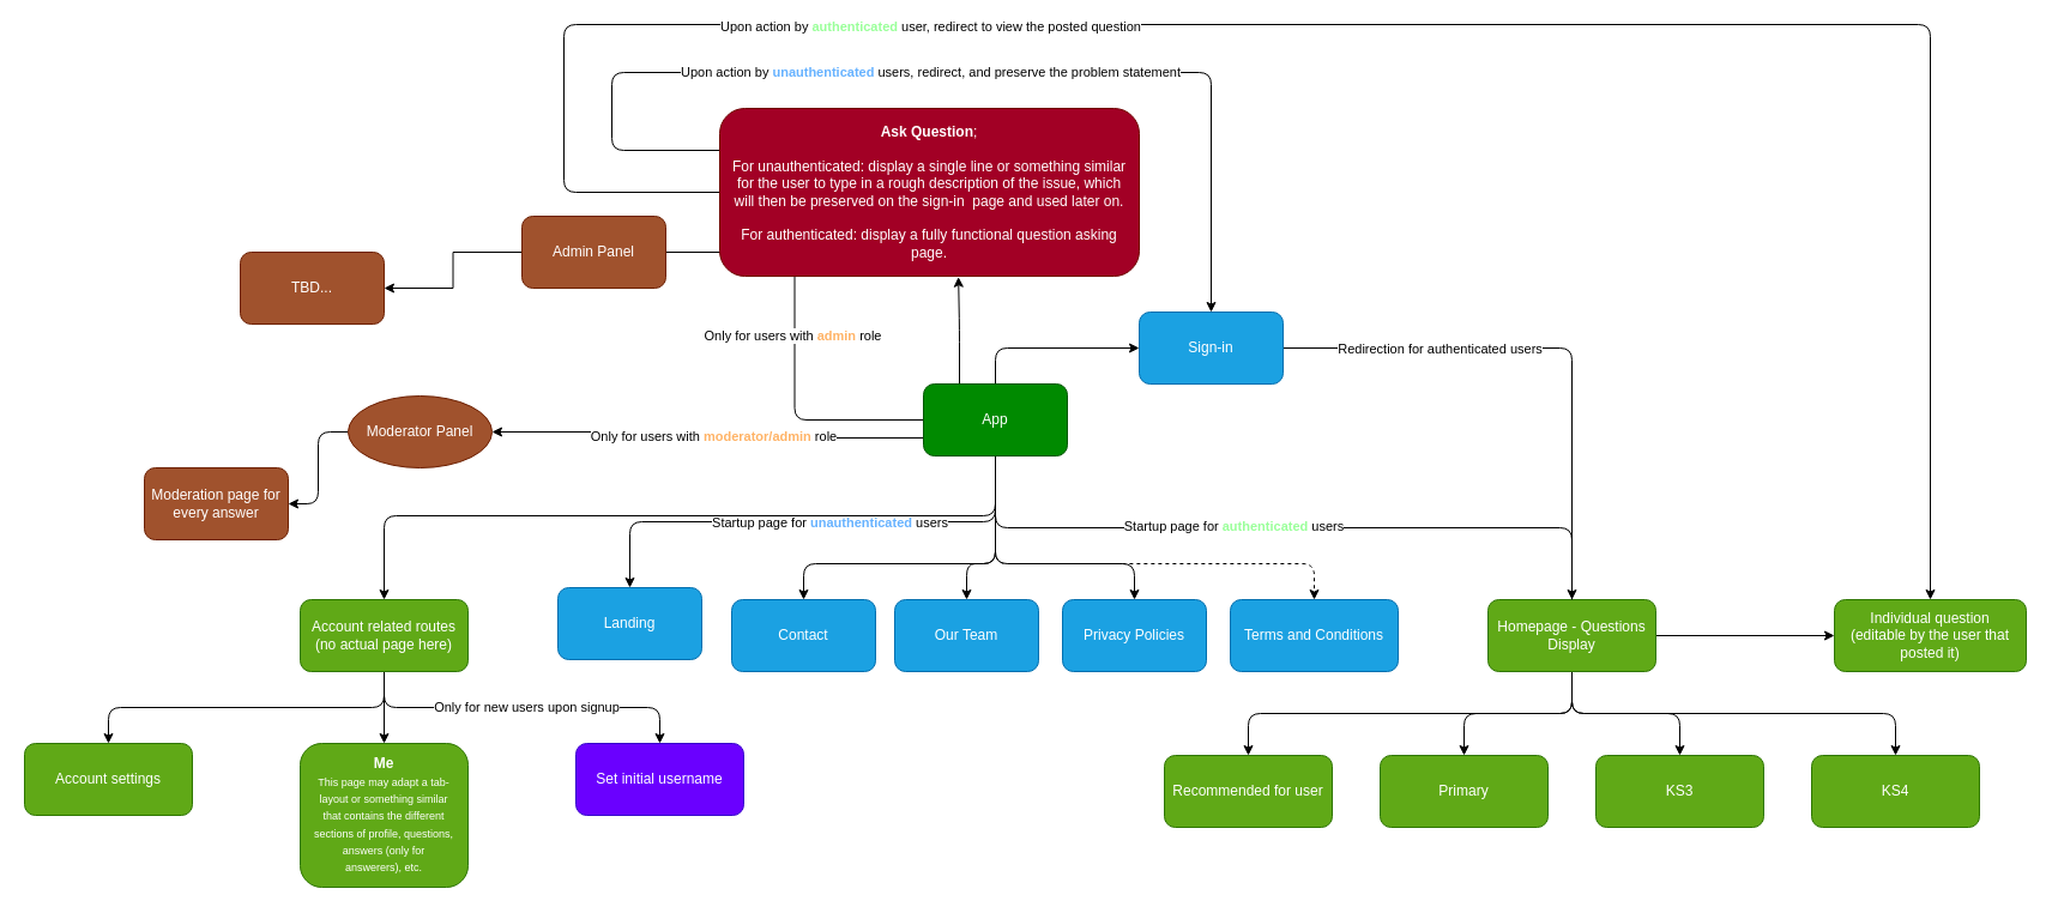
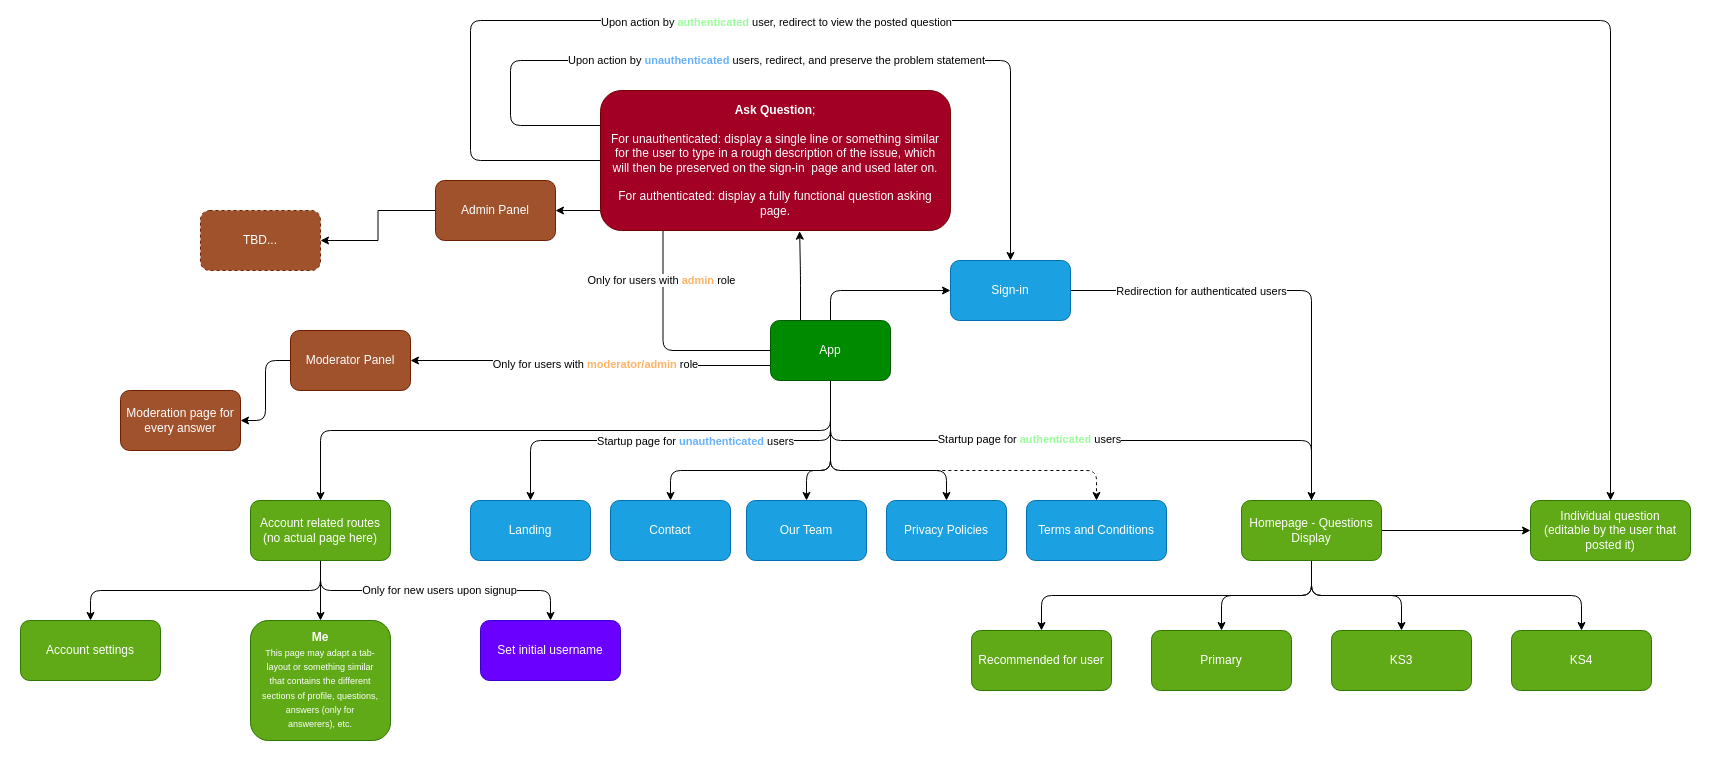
  <mxCell id="0" />
  <mxCell id="1" parent="0" />
  <mxCell id="2" style="edgeStyle=orthogonalEdgeStyle;rounded=1;orthogonalLoop=1;jettySize=auto;html=1;exitX=0.5;exitY=1;exitDx=0;exitDy=0;entryX=0.5;entryY=0;entryDx=0;entryDy=0;" edge="1" parent="1" source="17" target="24"><mxGeometry relative="1" as="geometry" /></mxCell>
  <mxCell id="3" value="Startup page for &lt;b&gt;&lt;font color=&quot;#99ff99&quot;&gt;authenticated&lt;/font&gt;&lt;/b&gt; users" style="edgeLabel;html=1;align=center;verticalAlign=middle;resizable=0;points=[];" vertex="1" connectable="0" parent="2"><mxGeometry x="-0.274" y="2" relative="1" as="geometry"><mxPoint x="40" as="offset" /></mxGeometry></mxCell>
  <mxCell id="4" style="edgeStyle=orthogonalEdgeStyle;rounded=1;orthogonalLoop=1;jettySize=auto;html=1;exitX=0.5;exitY=1;exitDx=0;exitDy=0;entryX=0.5;entryY=0;entryDx=0;entryDy=0;" edge="1" parent="1" source="17" target="18"><mxGeometry relative="1" as="geometry" /></mxCell>
  <mxCell id="5" value="Startup page for&amp;nbsp;&lt;b&gt;&lt;font color=&quot;#66b2ff&quot;&gt;unauthenticated&lt;/font&gt;&lt;/b&gt;&amp;nbsp;users" style="edgeLabel;html=1;align=center;verticalAlign=middle;resizable=0;points=[];" vertex="1" connectable="0" parent="4"><mxGeometry x="-0.114" relative="1" as="geometry"><mxPoint x="-10" as="offset" /></mxGeometry></mxCell>
  <mxCell id="6" style="edgeStyle=orthogonalEdgeStyle;rounded=1;orthogonalLoop=1;jettySize=auto;html=1;exitX=0.5;exitY=1;exitDx=0;exitDy=0;" edge="1" parent="1" source="17" target="30"><mxGeometry relative="1" as="geometry"><Array as="points"><mxPoint x="830" y="470" /><mxPoint x="670" y="470" /></Array></mxGeometry></mxCell>
  <mxCell id="7" style="edgeStyle=orthogonalEdgeStyle;rounded=1;orthogonalLoop=1;jettySize=auto;html=1;exitX=0.5;exitY=1;exitDx=0;exitDy=0;" edge="1" parent="1" source="17" target="29"><mxGeometry relative="1" as="geometry"><Array as="points"><mxPoint x="830" y="470" /><mxPoint x="806" y="470" /></Array></mxGeometry></mxCell>
  <mxCell id="8" style="edgeStyle=orthogonalEdgeStyle;rounded=1;orthogonalLoop=1;jettySize=auto;html=1;exitX=0.5;exitY=1;exitDx=0;exitDy=0;entryX=0.5;entryY=0;entryDx=0;entryDy=0;" edge="1" parent="1" source="17" target="31"><mxGeometry relative="1" as="geometry"><Array as="points"><mxPoint x="830" y="470" /><mxPoint x="946" y="470" /></Array></mxGeometry></mxCell>
  <mxCell id="9" style="edgeStyle=orthogonalEdgeStyle;rounded=1;orthogonalLoop=1;jettySize=auto;html=1;exitX=0.5;exitY=1;exitDx=0;exitDy=0;entryX=0.5;entryY=0;entryDx=0;entryDy=0;dashed=1;" edge="1" parent="1" source="17" target="32"><mxGeometry relative="1" as="geometry"><Array as="points"><mxPoint x="830" y="470" /><mxPoint x="1096" y="470" /></Array></mxGeometry></mxCell>
  <mxCell id="10" style="edgeStyle=orthogonalEdgeStyle;rounded=1;orthogonalLoop=1;jettySize=auto;html=1;exitX=0.5;exitY=1;exitDx=0;exitDy=0;" edge="1" parent="1" source="17" target="37"><mxGeometry relative="1" as="geometry"><Array as="points"><mxPoint x="830" y="430" /><mxPoint x="320" y="430" /></Array></mxGeometry></mxCell>
  <mxCell id="11" style="edgeStyle=orthogonalEdgeStyle;rounded=1;orthogonalLoop=1;jettySize=auto;html=1;exitX=0.5;exitY=0;exitDx=0;exitDy=0;entryX=0;entryY=0.5;entryDx=0;entryDy=0;" edge="1" parent="1" source="17" target="43"><mxGeometry relative="1" as="geometry" /></mxCell>
  <mxCell id="12" style="edgeStyle=orthogonalEdgeStyle;rounded=1;orthogonalLoop=1;jettySize=auto;html=1;exitX=0.25;exitY=0;exitDx=0;exitDy=0;entryX=0.569;entryY=1.005;entryDx=0;entryDy=0;entryPerimeter=0;" edge="1" parent="1" source="17" target="48"><mxGeometry relative="1" as="geometry" /></mxCell>
- <mxCell id="13" style="edgeStyle=orthogonalEdgeStyle;rounded=1;orthogonalLoop=1;jettySize=auto;html=1;exitX=0;exitY=0.5;exitDx=0;exitDy=0;entryX=1;entryY=0.5;entryDx=0;entryDy=0;endArrow=none;" edge="1" parent="1" source="17" target="51"><mxGeometry relative="1" as="geometry" /></mxCell>
+ <mxCell id="13" style="edgeStyle=orthogonalEdgeStyle;rounded=1;orthogonalLoop=1;jettySize=auto;html=1;exitX=0;exitY=0.5;exitDx=0;exitDy=0;entryX=1;entryY=0.5;entryDx=0;entryDy=0;" edge="1" parent="1" source="17" target="51"><mxGeometry relative="1" as="geometry" /></mxCell>
  <mxCell id="14" value="Only for users with &lt;b&gt;&lt;font color=&quot;#ffb366&quot;&gt;admin&lt;/font&gt;&lt;/b&gt;&amp;nbsp;role" style="edgeLabel;html=1;align=center;verticalAlign=middle;resizable=0;points=[];" vertex="1" connectable="0" parent="13"><mxGeometry x="-0.081" y="2" relative="1" as="geometry"><mxPoint y="-15" as="offset" /></mxGeometry></mxCell>
  <mxCell id="15" style="edgeStyle=orthogonalEdgeStyle;rounded=1;orthogonalLoop=1;jettySize=auto;html=1;exitX=0;exitY=0.75;exitDx=0;exitDy=0;entryX=1;entryY=0.5;entryDx=0;entryDy=0;" edge="1" parent="1" source="17" target="53"><mxGeometry relative="1" as="geometry"><Array as="points"><mxPoint x="600" y="365" /><mxPoint x="600" y="360" /></Array></mxGeometry></mxCell>
  <mxCell id="16" value="Only for users with &lt;b&gt;&lt;font color=&quot;#ffb366&quot;&gt;moderator/admin&lt;/font&gt;&lt;/b&gt; role" style="edgeLabel;html=1;align=center;verticalAlign=middle;resizable=0;points=[];" vertex="1" connectable="0" parent="15"><mxGeometry x="0.325" y="3" relative="1" as="geometry"><mxPoint x="61" as="offset" /></mxGeometry></mxCell>
  <mxCell id="17" value="App" style="rounded=1;whiteSpace=wrap;html=1;fontSize=12;fillColor=#008a00;fontColor=#ffffff;strokeColor=#005700;" vertex="1" parent="1"><mxGeometry x="770" y="320" width="120" height="60" as="geometry" /></mxCell>
- <mxCell id="18" value="Landing" style="rounded=1;whiteSpace=wrap;html=1;fillColor=#1ba1e2;fontColor=#ffffff;strokeColor=#006EAF;" vertex="1" parent="1"><mxGeometry x="465" y="490" width="120" height="60" as="geometry" /></mxCell>
+ <mxCell id="18" value="Landing" style="rounded=1;whiteSpace=wrap;html=1;fillColor=#1ba1e2;fontColor=#ffffff;strokeColor=#006EAF;" vertex="1" parent="1"><mxGeometry x="470" y="500" width="120" height="60" as="geometry" /></mxCell>
  <mxCell id="19" style="edgeStyle=orthogonalEdgeStyle;orthogonalLoop=1;jettySize=auto;html=1;exitX=0.5;exitY=1;exitDx=0;exitDy=0;entryX=0.5;entryY=0;entryDx=0;entryDy=0;rounded=1;" edge="1" parent="1" source="24" target="25"><mxGeometry relative="1" as="geometry" /></mxCell>
  <mxCell id="20" style="edgeStyle=orthogonalEdgeStyle;rounded=1;orthogonalLoop=1;jettySize=auto;html=1;exitX=0.5;exitY=1;exitDx=0;exitDy=0;entryX=0.5;entryY=0;entryDx=0;entryDy=0;" edge="1" parent="1" source="24" target="26"><mxGeometry relative="1" as="geometry" /></mxCell>
  <mxCell id="21" style="edgeStyle=orthogonalEdgeStyle;rounded=1;orthogonalLoop=1;jettySize=auto;html=1;exitX=0.5;exitY=1;exitDx=0;exitDy=0;entryX=0.5;entryY=0;entryDx=0;entryDy=0;" edge="1" parent="1" source="24" target="27"><mxGeometry relative="1" as="geometry" /></mxCell>
  <mxCell id="22" style="edgeStyle=orthogonalEdgeStyle;rounded=1;orthogonalLoop=1;jettySize=auto;html=1;exitX=0.5;exitY=1;exitDx=0;exitDy=0;entryX=0.5;entryY=0;entryDx=0;entryDy=0;" edge="1" parent="1" source="24" target="28"><mxGeometry relative="1" as="geometry" /></mxCell>
  <mxCell id="23" style="edgeStyle=orthogonalEdgeStyle;rounded=0;orthogonalLoop=1;jettySize=auto;html=1;" edge="1" parent="1" source="24" target="49"><mxGeometry relative="1" as="geometry" /></mxCell>
  <mxCell id="24" value="Homepage - Questions Display" style="rounded=1;whiteSpace=wrap;html=1;fillColor=#60a917;fontColor=#ffffff;strokeColor=#2D7600;" vertex="1" parent="1"><mxGeometry x="1241" y="500" width="140" height="60" as="geometry" /></mxCell>
  <mxCell id="25" value="Primary" style="rounded=1;whiteSpace=wrap;html=1;fillColor=#60a917;fontColor=#ffffff;strokeColor=#2D7600;" vertex="1" parent="1"><mxGeometry x="1151" y="630" width="140" height="60" as="geometry" /></mxCell>
  <mxCell id="26" value="KS3" style="rounded=1;whiteSpace=wrap;html=1;fillColor=#60a917;fontColor=#ffffff;strokeColor=#2D7600;" vertex="1" parent="1"><mxGeometry x="1331" y="630" width="140" height="60" as="geometry" /></mxCell>
  <mxCell id="27" value="KS4" style="rounded=1;whiteSpace=wrap;html=1;fillColor=#60a917;fontColor=#ffffff;strokeColor=#2D7600;" vertex="1" parent="1"><mxGeometry x="1511" y="630" width="140" height="60" as="geometry" /></mxCell>
  <mxCell id="28" value="Recommended for user" style="rounded=1;whiteSpace=wrap;html=1;fillColor=#60a917;fontColor=#ffffff;strokeColor=#2D7600;" vertex="1" parent="1"><mxGeometry x="971" y="630" width="140" height="60" as="geometry" /></mxCell>
  <mxCell id="29" value="Our Team" style="rounded=1;whiteSpace=wrap;html=1;fillColor=#1ba1e2;fontColor=#ffffff;strokeColor=#006EAF;" vertex="1" parent="1"><mxGeometry x="746" y="500" width="120" height="60" as="geometry" /></mxCell>
  <mxCell id="30" value="Contact" style="rounded=1;whiteSpace=wrap;html=1;fillColor=#1ba1e2;fontColor=#ffffff;strokeColor=#006EAF;" vertex="1" parent="1"><mxGeometry x="610" y="500" width="120" height="60" as="geometry" /></mxCell>
  <mxCell id="31" value="Privacy Policies" style="rounded=1;whiteSpace=wrap;html=1;fillColor=#1ba1e2;fontColor=#ffffff;strokeColor=#006EAF;" vertex="1" parent="1"><mxGeometry x="886" y="500" width="120" height="60" as="geometry" /></mxCell>
  <mxCell id="32" value="Terms and Conditions" style="rounded=1;whiteSpace=wrap;html=1;fillColor=#1ba1e2;fontColor=#ffffff;strokeColor=#006EAF;" vertex="1" parent="1"><mxGeometry x="1026" y="500" width="140" height="60" as="geometry" /></mxCell>
  <mxCell id="33" style="edgeStyle=orthogonalEdgeStyle;rounded=1;orthogonalLoop=1;jettySize=auto;html=1;exitX=0.5;exitY=1;exitDx=0;exitDy=0;entryX=0.5;entryY=0;entryDx=0;entryDy=0;" edge="1" parent="1" source="37" target="38"><mxGeometry relative="1" as="geometry" /></mxCell>
  <mxCell id="34" value="Only for new users upon signup" style="edgeLabel;html=1;align=center;verticalAlign=middle;resizable=0;points=[];" vertex="1" connectable="0" parent="33"><mxGeometry x="0.022" y="1" relative="1" as="geometry"><mxPoint as="offset" /></mxGeometry></mxCell>
  <mxCell id="35" style="edgeStyle=orthogonalEdgeStyle;rounded=0;orthogonalLoop=1;jettySize=auto;html=1;exitX=0.5;exitY=1;exitDx=0;exitDy=0;entryX=0.5;entryY=0;entryDx=0;entryDy=0;" edge="1" parent="1" source="37" target="39"><mxGeometry relative="1" as="geometry" /></mxCell>
  <mxCell id="36" style="edgeStyle=orthogonalEdgeStyle;rounded=1;orthogonalLoop=1;jettySize=auto;html=1;exitX=0.5;exitY=1;exitDx=0;exitDy=0;" edge="1" parent="1" source="37" target="40"><mxGeometry relative="1" as="geometry" /></mxCell>
  <mxCell id="37" value="Account related routes (no actual page here)" style="rounded=1;whiteSpace=wrap;html=1;fillColor=#60a917;fontColor=#ffffff;strokeColor=#2D7600;" vertex="1" parent="1"><mxGeometry x="250" y="500" width="140" height="60" as="geometry" /></mxCell>
  <mxCell id="38" value="Set initial username" style="rounded=1;whiteSpace=wrap;html=1;fillColor=#6a00ff;fontColor=#ffffff;strokeColor=#3700CC;" vertex="1" parent="1"><mxGeometry x="480" y="620" width="140" height="60" as="geometry" /></mxCell>
  <mxCell id="39" value="&lt;b&gt;Me&lt;/b&gt;&lt;br style=&quot;font-size: 11px;&quot;&gt;&lt;font style=&quot;font-size: 9px;&quot;&gt;This page may adapt a tab-layout or something similar that contains the different sections of profile, questions, answers (only for answerers), etc.&lt;br&gt;&lt;/font&gt;" style="rounded=1;whiteSpace=wrap;html=1;fillColor=#60a917;fontColor=#ffffff;strokeColor=#2D7600;spacing=12;" vertex="1" parent="1"><mxGeometry x="250" y="620" width="140" height="120" as="geometry" /></mxCell>
  <mxCell id="40" value="Account settings" style="rounded=1;whiteSpace=wrap;html=1;fillColor=#60a917;fontColor=#ffffff;strokeColor=#2D7600;" vertex="1" parent="1"><mxGeometry x="20" y="620" width="140" height="60" as="geometry" /></mxCell>
  <mxCell id="41" style="edgeStyle=orthogonalEdgeStyle;rounded=1;orthogonalLoop=1;jettySize=auto;html=1;exitX=1;exitY=0.5;exitDx=0;exitDy=0;entryX=0.5;entryY=0;entryDx=0;entryDy=0;endArrow=none;" edge="1" parent="1" source="43" target="24"><mxGeometry relative="1" as="geometry" /></mxCell>
  <mxCell id="42" value="Redirection for authenticated users" style="edgeLabel;html=1;align=center;verticalAlign=middle;resizable=0;points=[];" vertex="1" connectable="0" parent="41"><mxGeometry x="-0.335" y="1" relative="1" as="geometry"><mxPoint x="-20" y="1" as="offset" /></mxGeometry></mxCell>
  <mxCell id="43" value="Sign-in" style="rounded=1;whiteSpace=wrap;html=1;fillColor=#1ba1e2;fontColor=#ffffff;strokeColor=#006EAF;" vertex="1" parent="1"><mxGeometry x="950" y="260" width="120" height="60" as="geometry" /></mxCell>
  <mxCell id="44" style="edgeStyle=orthogonalEdgeStyle;rounded=1;orthogonalLoop=1;jettySize=auto;html=1;exitX=0;exitY=0.25;exitDx=0;exitDy=0;entryX=0.5;entryY=0;entryDx=0;entryDy=0;" edge="1" parent="1" source="48" target="43"><mxGeometry relative="1" as="geometry"><Array as="points"><mxPoint x="510" y="125" /><mxPoint x="510" y="60" /><mxPoint x="1010" y="60" /></Array></mxGeometry></mxCell>
  <mxCell id="45" value="Upon action by &lt;b style=&quot;&quot;&gt;&lt;font color=&quot;#66b2ff&quot;&gt;unauthenticated&lt;/font&gt;&lt;/b&gt; users, redirect, and preserve the problem statement" style="edgeLabel;html=1;align=center;verticalAlign=middle;resizable=0;points=[];" vertex="1" connectable="0" parent="44"><mxGeometry x="-0.494" relative="1" as="geometry"><mxPoint x="204" y="-1" as="offset" /></mxGeometry></mxCell>
  <mxCell id="46" style="edgeStyle=orthogonalEdgeStyle;rounded=1;orthogonalLoop=1;jettySize=auto;html=1;exitX=0;exitY=0.5;exitDx=0;exitDy=0;entryX=0.5;entryY=0;entryDx=0;entryDy=0;" edge="1" parent="1" source="48" target="49"><mxGeometry relative="1" as="geometry"><Array as="points"><mxPoint x="470" y="160" /><mxPoint x="470" y="20" /><mxPoint x="1610" y="20" /></Array></mxGeometry></mxCell>
  <mxCell id="47" value="Upon action by &lt;font color=&quot;#99ff99&quot;&gt;&lt;b&gt;authenticated&lt;/b&gt;&lt;/font&gt; user, redirect to view the posted question" style="edgeLabel;html=1;align=center;verticalAlign=middle;resizable=0;points=[];" vertex="1" connectable="0" parent="46"><mxGeometry x="-0.393" y="-1" relative="1" as="geometry"><mxPoint x="1" as="offset" /></mxGeometry></mxCell>
  <mxCell id="48" value="&lt;b&gt;Ask Question&lt;/b&gt;;&lt;br&gt;&lt;br&gt;For unauthenticated: display a single line or something similar for the user to type in a rough description of the issue, which will then be preserved on the sign-in&amp;nbsp; page and used later on.&lt;br&gt;&lt;br&gt;For authenticated: display a fully functional question asking page." style="rounded=1;whiteSpace=wrap;html=1;fillColor=#a20025;fontColor=#ffffff;strokeColor=#6F0000;spacing=10;" vertex="1" parent="1"><mxGeometry x="600" y="90" width="350" height="140" as="geometry" /></mxCell>
  <mxCell id="49" value="Individual question (editable by the user that posted it)" style="rounded=1;whiteSpace=wrap;html=1;fillColor=#60a917;fontColor=#ffffff;strokeColor=#2D7600;spacing=10;" vertex="1" parent="1"><mxGeometry x="1530" y="500" width="160" height="60" as="geometry" /></mxCell>
  <mxCell id="50" style="edgeStyle=orthogonalEdgeStyle;rounded=0;orthogonalLoop=1;jettySize=auto;html=1;exitX=0;exitY=0.5;exitDx=0;exitDy=0;" edge="1" parent="1" source="51" target="55"><mxGeometry relative="1" as="geometry" /></mxCell>
  <mxCell id="51" value="Admin Panel" style="rounded=1;whiteSpace=wrap;html=1;fillColor=#a0522d;fontColor=#ffffff;strokeColor=#6D1F00;" vertex="1" parent="1"><mxGeometry x="435" y="180" width="120" height="60" as="geometry" /></mxCell>
  <mxCell id="52" style="edgeStyle=orthogonalEdgeStyle;rounded=1;orthogonalLoop=1;jettySize=auto;html=1;exitX=0;exitY=0.5;exitDx=0;exitDy=0;entryX=1;entryY=0.5;entryDx=0;entryDy=0;" edge="1" parent="1" source="53" target="54"><mxGeometry relative="1" as="geometry" /></mxCell>
- <mxCell id="53" value="Moderator Panel" style="ellipse;whiteSpace=wrap;html=1;fillColor=#a0522d;fontColor=#ffffff;strokeColor=#6D1F00;" vertex="1" parent="1"><mxGeometry x="290" y="330" width="120" height="60" as="geometry" /></mxCell>
+ <mxCell id="53" value="Moderator Panel" style="rounded=1;whiteSpace=wrap;html=1;fillColor=#a0522d;fontColor=#ffffff;strokeColor=#6D1F00;" vertex="1" parent="1"><mxGeometry x="290" y="330" width="120" height="60" as="geometry" /></mxCell>
  <mxCell id="54" value="Moderation page for every answer" style="rounded=1;whiteSpace=wrap;html=1;fillColor=#a0522d;fontColor=#ffffff;strokeColor=#6D1F00;" vertex="1" parent="1"><mxGeometry x="120" y="390" width="120" height="60" as="geometry" /></mxCell>
- <mxCell id="55" value="TBD..." style="rounded=1;whiteSpace=wrap;html=1;fillColor=#a0522d;fontColor=#ffffff;strokeColor=#6D1F00;" vertex="1" parent="1"><mxGeometry x="200" y="210" width="120" height="60" as="geometry" /></mxCell>
+ <mxCell id="55" value="TBD..." style="rounded=1;whiteSpace=wrap;html=1;fillColor=#a0522d;fontColor=#ffffff;strokeColor=#6D1F00;dashed=1;" vertex="1" parent="1"><mxGeometry x="200" y="210" width="120" height="60" as="geometry" /></mxCell>
